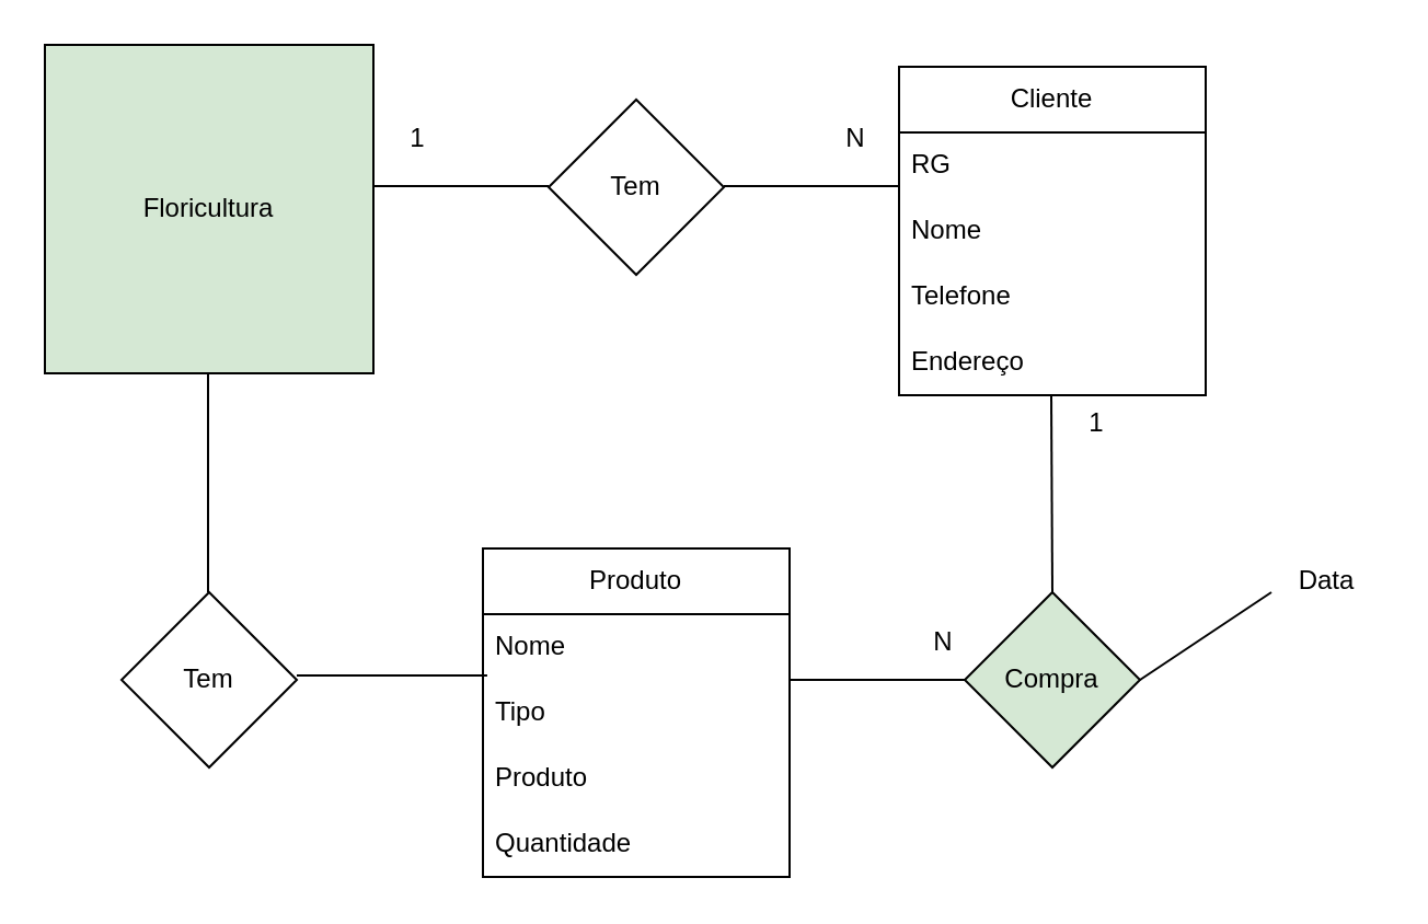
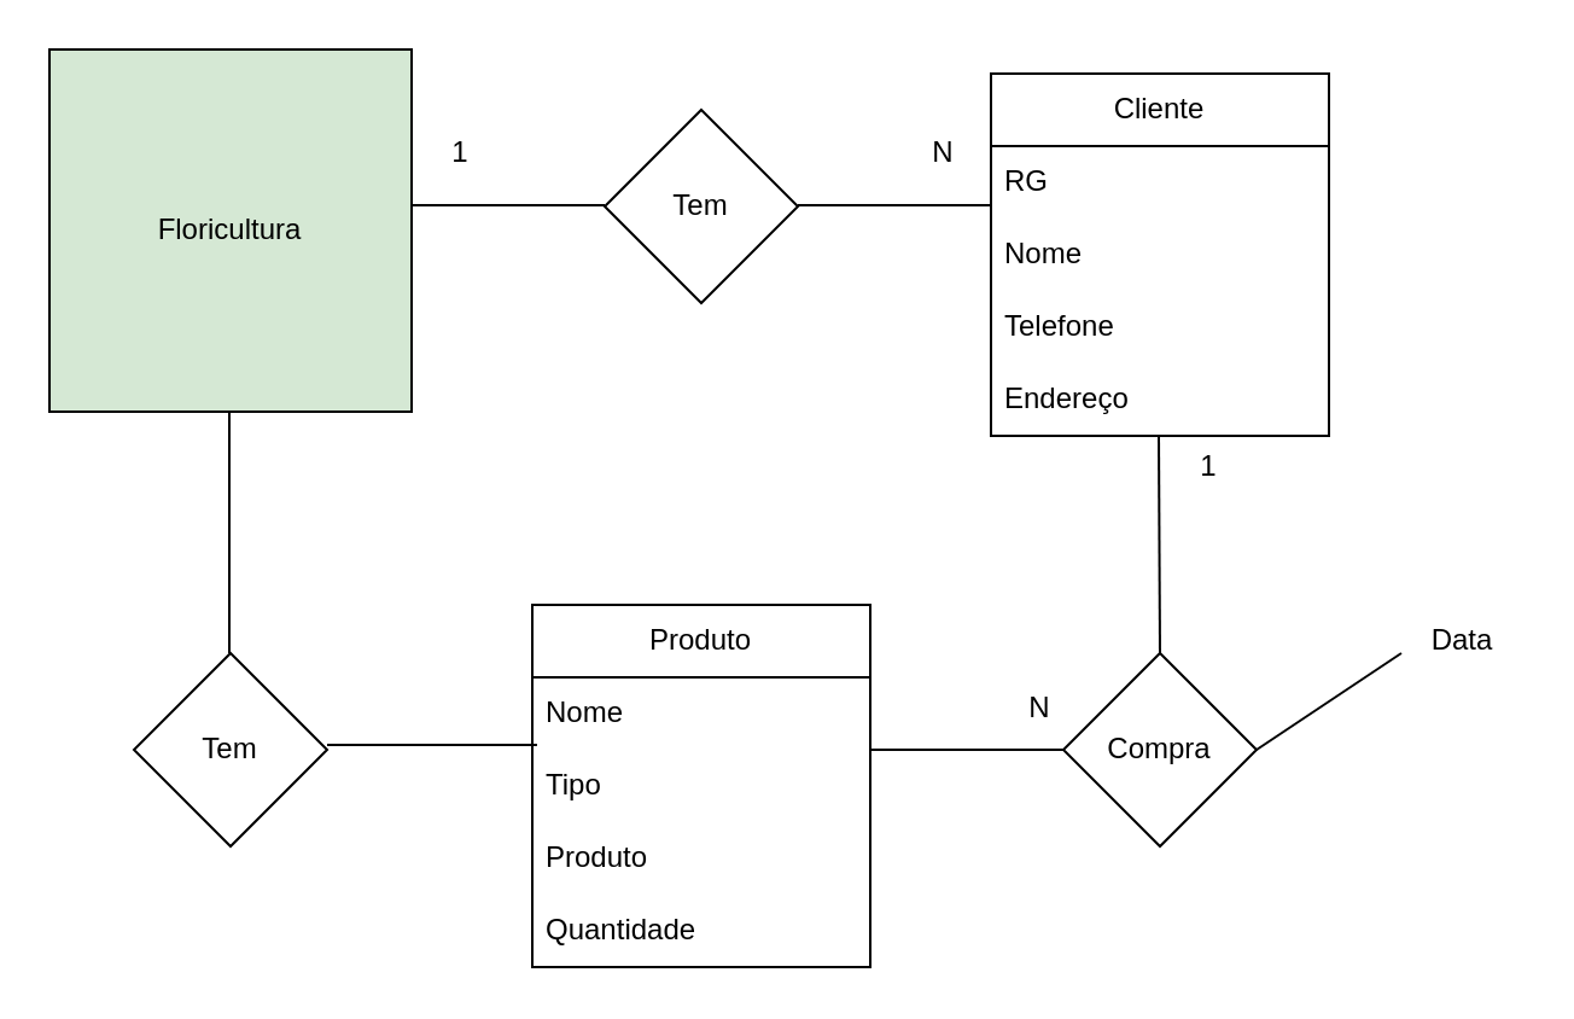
  <mxCell id="0" />
  <mxCell id="1" parent="0" />
  <mxCell id="2" value="Floricultura" style="whiteSpace=wrap;html=1;aspect=fixed;fillColor=#d5e8d4;" vertex="1" parent="1"><mxGeometry x="20" y="20" width="150" height="150" as="geometry" /></mxCell>
  <mxCell id="3" value="" style="endArrow=none;html=1;rounded=0;" edge="1" parent="1"><mxGeometry width="50" height="50" relative="1" as="geometry"><mxPoint x="170" y="84.5" as="sourcePoint" /><mxPoint x="250" y="84.5" as="targetPoint" /></mxGeometry></mxCell>
  <mxCell id="4" value="Tem" style="rhombus;whiteSpace=wrap;html=1;" vertex="1" parent="1"><mxGeometry x="250" y="45" width="80" height="80" as="geometry" /></mxCell>
  <mxCell id="5" value="" style="endArrow=none;html=1;rounded=0;" edge="1" parent="1"><mxGeometry width="50" height="50" relative="1" as="geometry"><mxPoint x="330" y="84.5" as="sourcePoint" /><mxPoint x="410" y="84.5" as="targetPoint" /></mxGeometry></mxCell>
  <mxCell id="6" value="Cliente" style="swimlane;fontStyle=0;childLayout=stackLayout;horizontal=1;startSize=30;horizontalStack=0;resizeParent=1;resizeParentMax=0;resizeLast=0;collapsible=1;marginBottom=0;whiteSpace=wrap;html=1;" vertex="1" parent="1"><mxGeometry x="410" y="30" width="140" height="150" as="geometry" /></mxCell>
  <mxCell id="7" value="RG" style="text;strokeColor=none;fillColor=none;align=left;verticalAlign=middle;spacingLeft=4;spacingRight=4;overflow=hidden;points=[[0,0.5],[1,0.5]];portConstraint=eastwest;rotatable=0;whiteSpace=wrap;html=1;" vertex="1" parent="6"><mxGeometry y="30" width="140" height="30" as="geometry" /></mxCell>
  <mxCell id="8" value="Nome" style="text;strokeColor=none;fillColor=none;align=left;verticalAlign=middle;spacingLeft=4;spacingRight=4;overflow=hidden;points=[[0,0.5],[1,0.5]];portConstraint=eastwest;rotatable=0;whiteSpace=wrap;html=1;" vertex="1" parent="6"><mxGeometry y="60" width="140" height="30" as="geometry" /></mxCell>
  <mxCell id="9" value="Telefone" style="text;strokeColor=none;fillColor=none;align=left;verticalAlign=middle;spacingLeft=4;spacingRight=4;overflow=hidden;points=[[0,0.5],[1,0.5]];portConstraint=eastwest;rotatable=0;whiteSpace=wrap;html=1;" vertex="1" parent="6"><mxGeometry y="90" width="140" height="30" as="geometry" /></mxCell>
  <mxCell id="10" value="Endereço" style="text;strokeColor=none;fillColor=none;align=left;verticalAlign=middle;spacingLeft=4;spacingRight=4;overflow=hidden;points=[[0,0.5],[1,0.5]];portConstraint=eastwest;rotatable=0;whiteSpace=wrap;html=1;" vertex="1" parent="6"><mxGeometry y="120" width="140" height="30" as="geometry" /></mxCell>
  <mxCell id="11" value="1" style="text;html=1;align=center;verticalAlign=middle;resizable=0;points=[];autosize=1;strokeColor=none;fillColor=none;" vertex="1" parent="1"><mxGeometry x="175" y="48" width="30" height="30" as="geometry" /></mxCell>
  <mxCell id="12" value="N" style="text;html=1;align=center;verticalAlign=middle;resizable=0;points=[];autosize=1;strokeColor=none;fillColor=none;" vertex="1" parent="1"><mxGeometry x="375" y="48" width="30" height="30" as="geometry" /></mxCell>
  <mxCell id="13" value="" style="endArrow=none;html=1;rounded=0;entryX=0.5;entryY=0;entryDx=0;entryDy=0;" edge="1" parent="1" target="14"><mxGeometry width="50" height="50" relative="1" as="geometry"><mxPoint x="479.5" y="180" as="sourcePoint" /><mxPoint x="480" y="260" as="targetPoint" /></mxGeometry></mxCell>
- <mxCell id="14" value="Compra" style="rhombus;whiteSpace=wrap;html=1;fillColor=#d5e8d4;" vertex="1" parent="1"><mxGeometry x="440" y="270" width="80" height="80" as="geometry" /></mxCell>
+ <mxCell id="14" value="Compra" style="rhombus;whiteSpace=wrap;html=1;" vertex="1" parent="1"><mxGeometry x="440" y="270" width="80" height="80" as="geometry" /></mxCell>
  <mxCell id="15" value="" style="endArrow=none;html=1;rounded=0;" edge="1" parent="1"><mxGeometry width="50" height="50" relative="1" as="geometry"><mxPoint x="520" y="310" as="sourcePoint" /><mxPoint x="580" y="270" as="targetPoint" /></mxGeometry></mxCell>
  <mxCell id="16" value="Data" style="text;html=1;align=center;verticalAlign=middle;resizable=0;points=[];autosize=1;strokeColor=none;fillColor=none;" vertex="1" parent="1"><mxGeometry x="580" y="250" width="50" height="30" as="geometry" /></mxCell>
  <mxCell id="17" value="" style="endArrow=none;html=1;rounded=0;" edge="1" parent="1"><mxGeometry width="50" height="50" relative="1" as="geometry"><mxPoint x="360" y="310" as="sourcePoint" /><mxPoint x="440" y="310" as="targetPoint" /></mxGeometry></mxCell>
  <mxCell id="18" value="Produto" style="swimlane;fontStyle=0;childLayout=stackLayout;horizontal=1;startSize=30;horizontalStack=0;resizeParent=1;resizeParentMax=0;resizeLast=0;collapsible=1;marginBottom=0;whiteSpace=wrap;html=1;" vertex="1" parent="1"><mxGeometry x="220" y="250" width="140" height="150" as="geometry" /></mxCell>
  <mxCell id="19" value="Nome" style="text;strokeColor=none;fillColor=none;align=left;verticalAlign=middle;spacingLeft=4;spacingRight=4;overflow=hidden;points=[[0,0.5],[1,0.5]];portConstraint=eastwest;rotatable=0;whiteSpace=wrap;html=1;" vertex="1" parent="18"><mxGeometry y="30" width="140" height="30" as="geometry" /></mxCell>
  <mxCell id="20" value="Tipo" style="text;strokeColor=none;fillColor=none;align=left;verticalAlign=middle;spacingLeft=4;spacingRight=4;overflow=hidden;points=[[0,0.5],[1,0.5]];portConstraint=eastwest;rotatable=0;whiteSpace=wrap;html=1;" vertex="1" parent="18"><mxGeometry y="60" width="140" height="30" as="geometry" /></mxCell>
  <mxCell id="21" value="Produto" style="text;strokeColor=none;fillColor=none;align=left;verticalAlign=middle;spacingLeft=4;spacingRight=4;overflow=hidden;points=[[0,0.5],[1,0.5]];portConstraint=eastwest;rotatable=0;whiteSpace=wrap;html=1;" vertex="1" parent="18"><mxGeometry y="90" width="140" height="30" as="geometry" /></mxCell>
  <mxCell id="22" value="Quantidade" style="text;strokeColor=none;fillColor=none;align=left;verticalAlign=middle;spacingLeft=4;spacingRight=4;overflow=hidden;points=[[0,0.5],[1,0.5]];portConstraint=eastwest;rotatable=0;whiteSpace=wrap;html=1;" vertex="1" parent="18"><mxGeometry y="120" width="140" height="30" as="geometry" /></mxCell>
  <mxCell id="23" value="1" style="text;html=1;align=center;verticalAlign=middle;resizable=0;points=[];autosize=1;strokeColor=none;fillColor=none;" vertex="1" parent="1"><mxGeometry x="485" y="178" width="30" height="30" as="geometry" /></mxCell>
  <mxCell id="24" value="N" style="text;html=1;align=center;verticalAlign=middle;resizable=0;points=[];autosize=1;strokeColor=none;fillColor=none;" vertex="1" parent="1"><mxGeometry x="415" y="278" width="30" height="30" as="geometry" /></mxCell>
  <mxCell id="25" value="" style="endArrow=none;html=1;rounded=0;entryX=0.2;entryY=1;entryDx=0;entryDy=0;entryPerimeter=0;" edge="1" parent="1"><mxGeometry width="50" height="50" relative="1" as="geometry"><mxPoint x="94.5" y="270" as="sourcePoint" /><mxPoint x="94.5" y="170" as="targetPoint" /></mxGeometry></mxCell>
  <mxCell id="26" value="Tem" style="rhombus;whiteSpace=wrap;html=1;" vertex="1" parent="1"><mxGeometry x="55" y="270" width="80" height="80" as="geometry" /></mxCell>
  <mxCell id="27" value="" style="endArrow=none;html=1;rounded=0;entryX=0.014;entryY=0.933;entryDx=0;entryDy=0;entryPerimeter=0;" edge="1" parent="1" target="19"><mxGeometry width="50" height="50" relative="1" as="geometry"><mxPoint x="135" y="308" as="sourcePoint" /><mxPoint x="215" y="308" as="targetPoint" /></mxGeometry></mxCell>
